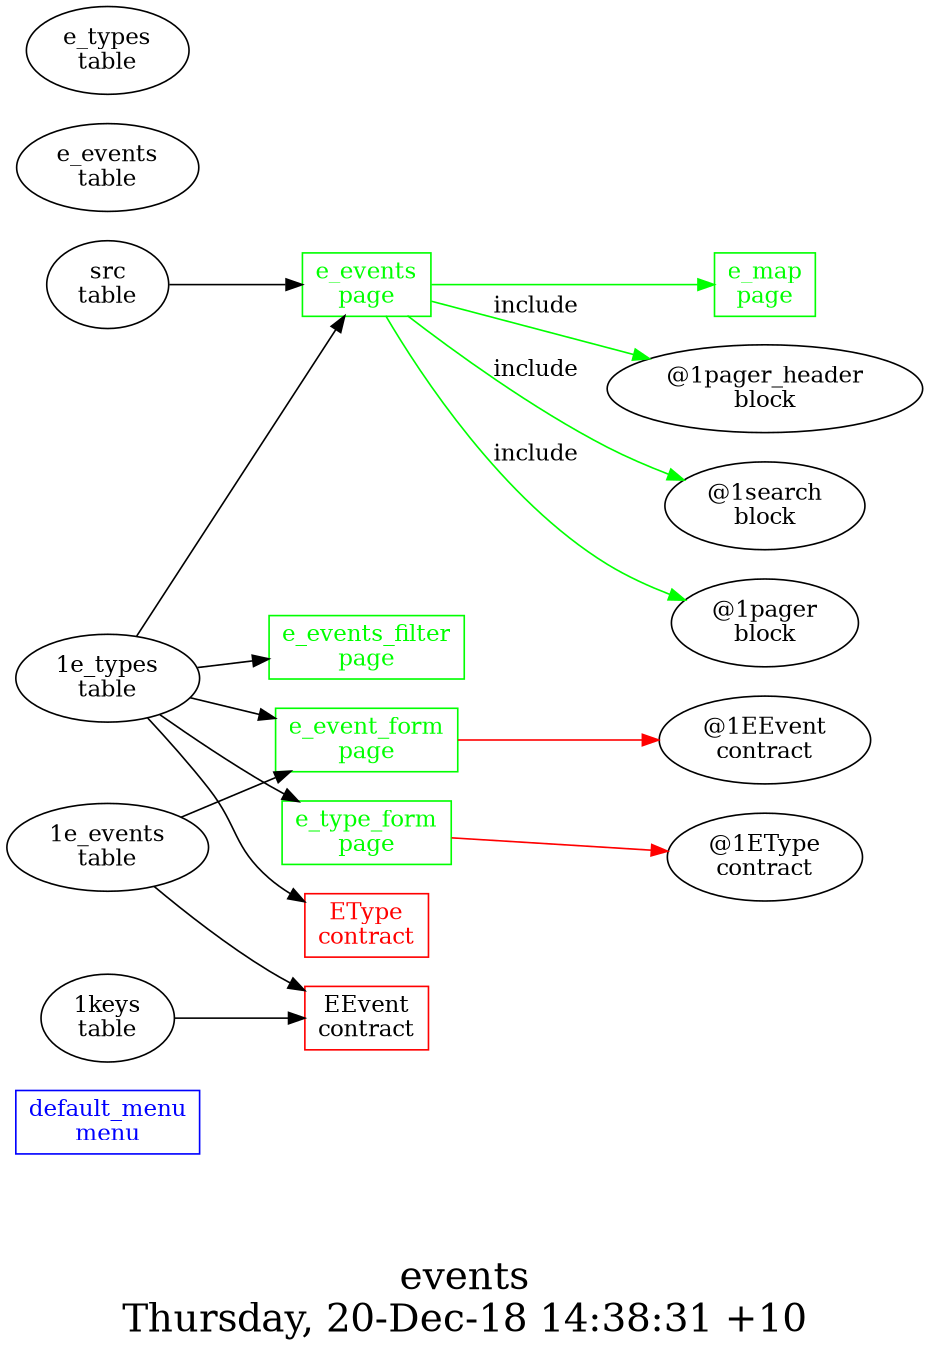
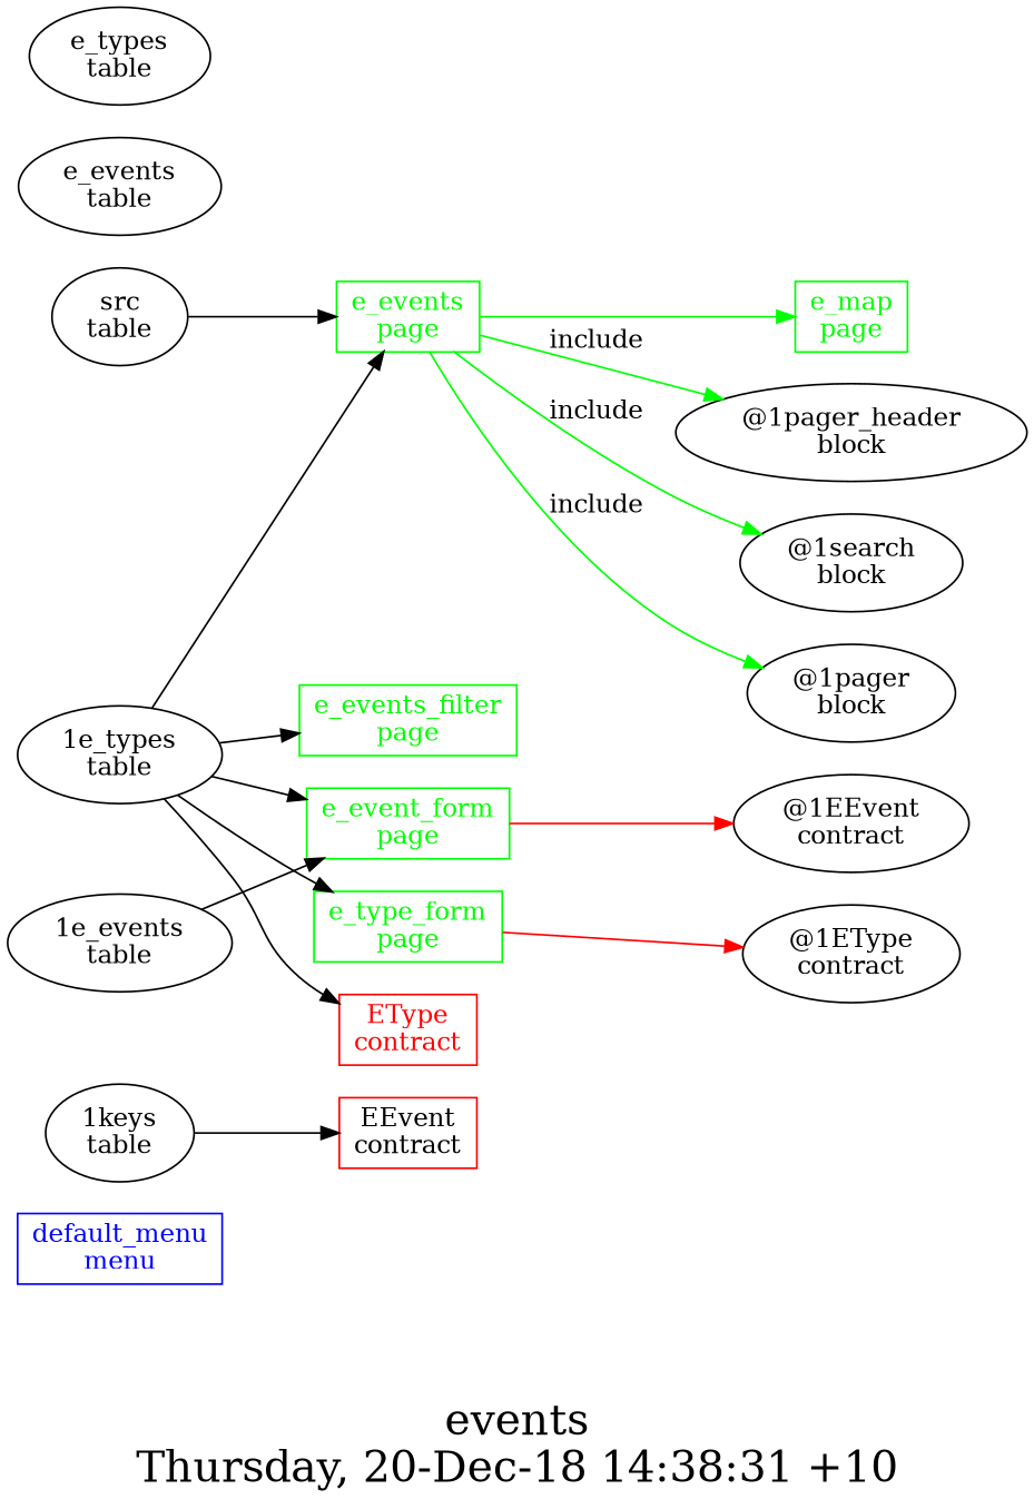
  digraph {
    fontsize=24
    label="events\nThursday, 20-Dec-18 14:38:31 +10"
    nojustify=true
    ordering=out
    rankdir=LR
    "default_menu\nmenu" [color=blue fontcolor=blue group=menus shape=record]
    "e_event_form\npage" [color=green fontcolor=green group=pages shape=record]
    "@1EEvent\ncontract"
    "1e_types\ntable"
    "e_events\npage" [color=green fontcolor=green group=pages shape=record]
    "e_events_filter\npage" [color=green fontcolor=green group=pages shape=record]
    "e_type_form\npage" [color=green fontcolor=green group=pages shape=record]
    "EType\ncontract" [color=red fontcolor=red group=contracts shape=record]
    "e_map\npage" [color=green fontcolor=green group=pages shape=record]
    "@1pager_header\nblock"
    "@1search\nblock"
    "@1pager\nblock"
    "@1EType\ncontract"
    "1e_events\ntable"
    "EEvent\ncontract" [color=red fontcolor=black group=contracts shape=record]
    "src\ntable"
    "1keys\ntable"
    "e_events\ntable" [group=tables]
    "e_types\ntable" [group=tables]
    "e_event_form\npage" -> "@1EEvent\ncontract" [color=red]
    "1e_types\ntable" -> "e_event_form\npage"
    "1e_types\ntable" -> "e_events\npage"
    "1e_types\ntable" -> "e_events_filter\npage"
    "1e_types\ntable" -> "e_type_form\npage"
    "1e_types\ntable" -> "EType\ncontract"
    "e_events\npage" -> "e_map\npage" [color=green]
    "e_events\npage" -> "@1pager_header\nblock" [color=green label=include]
    "e_events\npage" -> "@1search\nblock" [color=green label=include]
    "e_events\npage" -> "@1pager\nblock" [color=green label=include]
    "e_type_form\npage" -> "@1EType\ncontract" [color=red]
    "1e_events\ntable" -> "e_event_form\npage"
-   "1e_events\ntable" -> "EEvent\ncontract"
    "src\ntable" -> "e_events\npage"
    "1keys\ntable" -> "EEvent\ncontract"
  }
